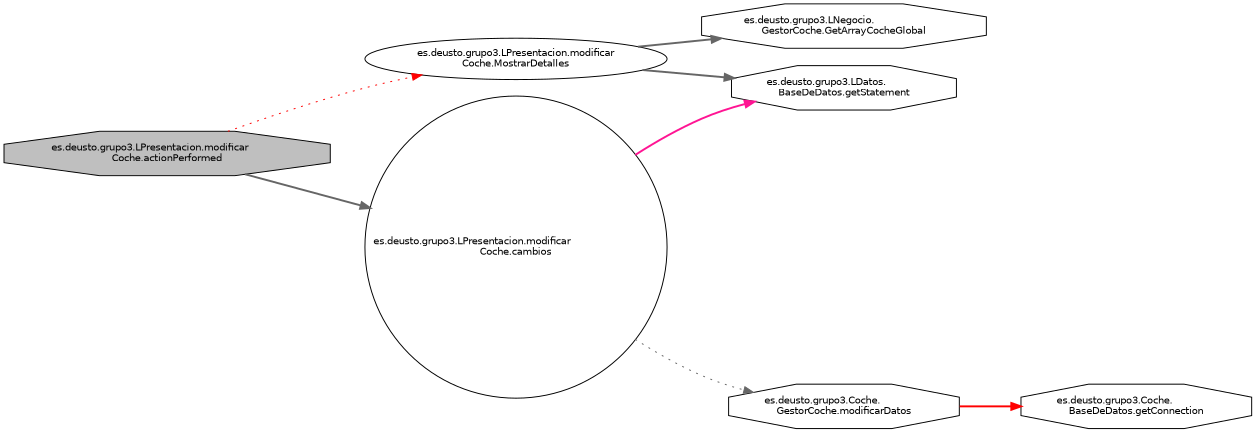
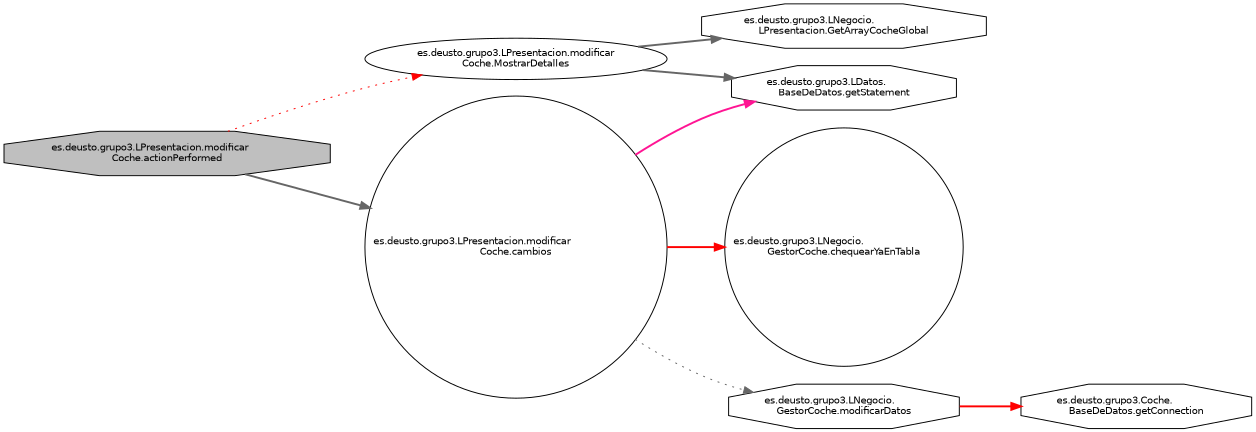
  digraph {
    rankdir=LR
    node [color=black fillcolor=white fontname=Helvetica fontsize=10 shape=octagon style=filled]
    edge [color=gray40 fontname=Helvetica fontsize=10 labelfontname=Helvetica labelfontsize=10 style=bold]
    n1 [fillcolor=grey75 fontcolor=black height=0.2 label="es.deusto.grupo3.LPresentacion.modificar\lCoche.actionPerformed" width=0.4]
    n2 [height=0.2 label="es.deusto.grupo3.LPresentacion.modificar\lCoche.MostrarDetalles" shape=ellipse width=0.4]
    n3 [height=0.2 label="es.deusto.grupo3.LPresentacion.modificar\lCoche.cambios" shape=circle width=0.4]
    n4 [height=0.2 label="es.deusto.grupo3.LDatos.\lBaseDeDatos.getStatement" width=0.4]
-   n5 [height=0.2 label="es.deusto.grupo3.LNegocio.\lGestorCoche.GetArrayCocheGlobal" width=0.4]
-   n7 [height=0.2 label="es.deusto.grupo3.Coche.\lGestorCoche.modificarDatos" width=0.4]
+   n5 [height=0.2 label="es.deusto.grupo3.LNegocio.\lLPresentacion.GetArrayCocheGlobal" width=0.4]
+   n6 [height=0.2 label="es.deusto.grupo3.LNegocio.\lGestorCoche.chequearYaEnTabla" shape=circle width=0.4]
+   n7 [height=0.2 label="es.deusto.grupo3.LNegocio.\lGestorCoche.modificarDatos" width=0.4]
    n8 [height=0.2 label="es.deusto.grupo3.Coche.\lBaseDeDatos.getConnection" width=0.4]
    n1 -> n2 [color=red style=dotted]
    n1 -> n3
    n2 -> n4
    n2 -> n5
    n3 -> n4 [color=deeppink]
+   n3 -> n6 [color=red]
    n3 -> n7 [style=dotted]
    n7 -> n8 [color=red]
  }
